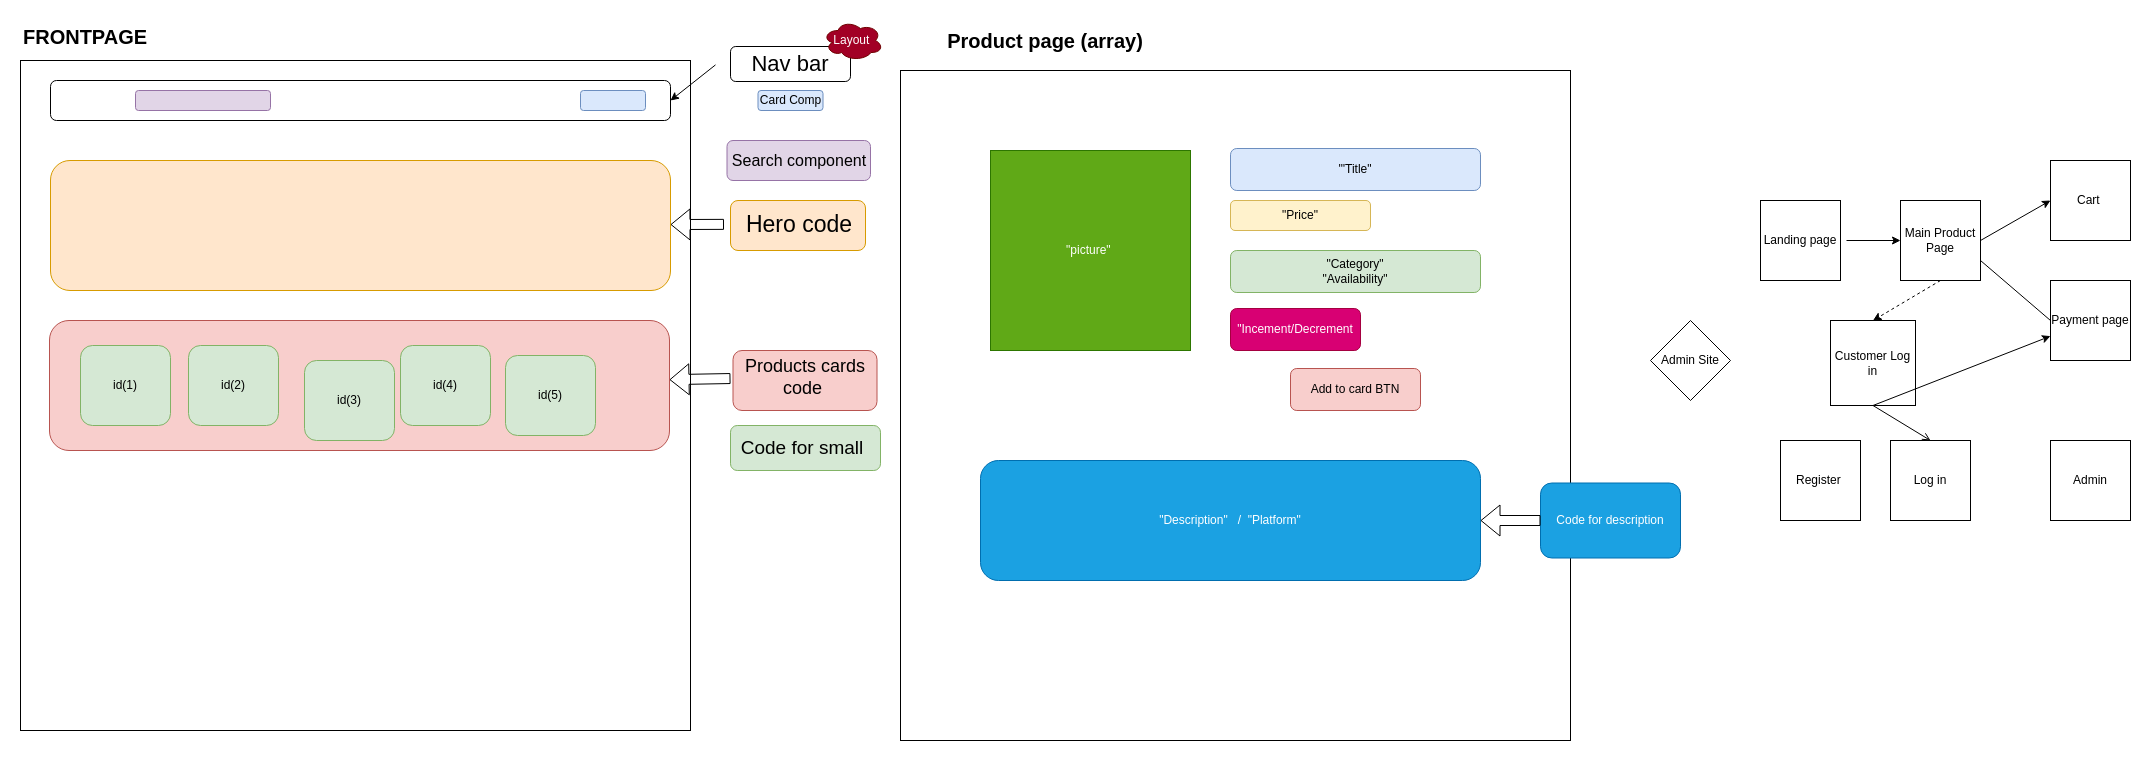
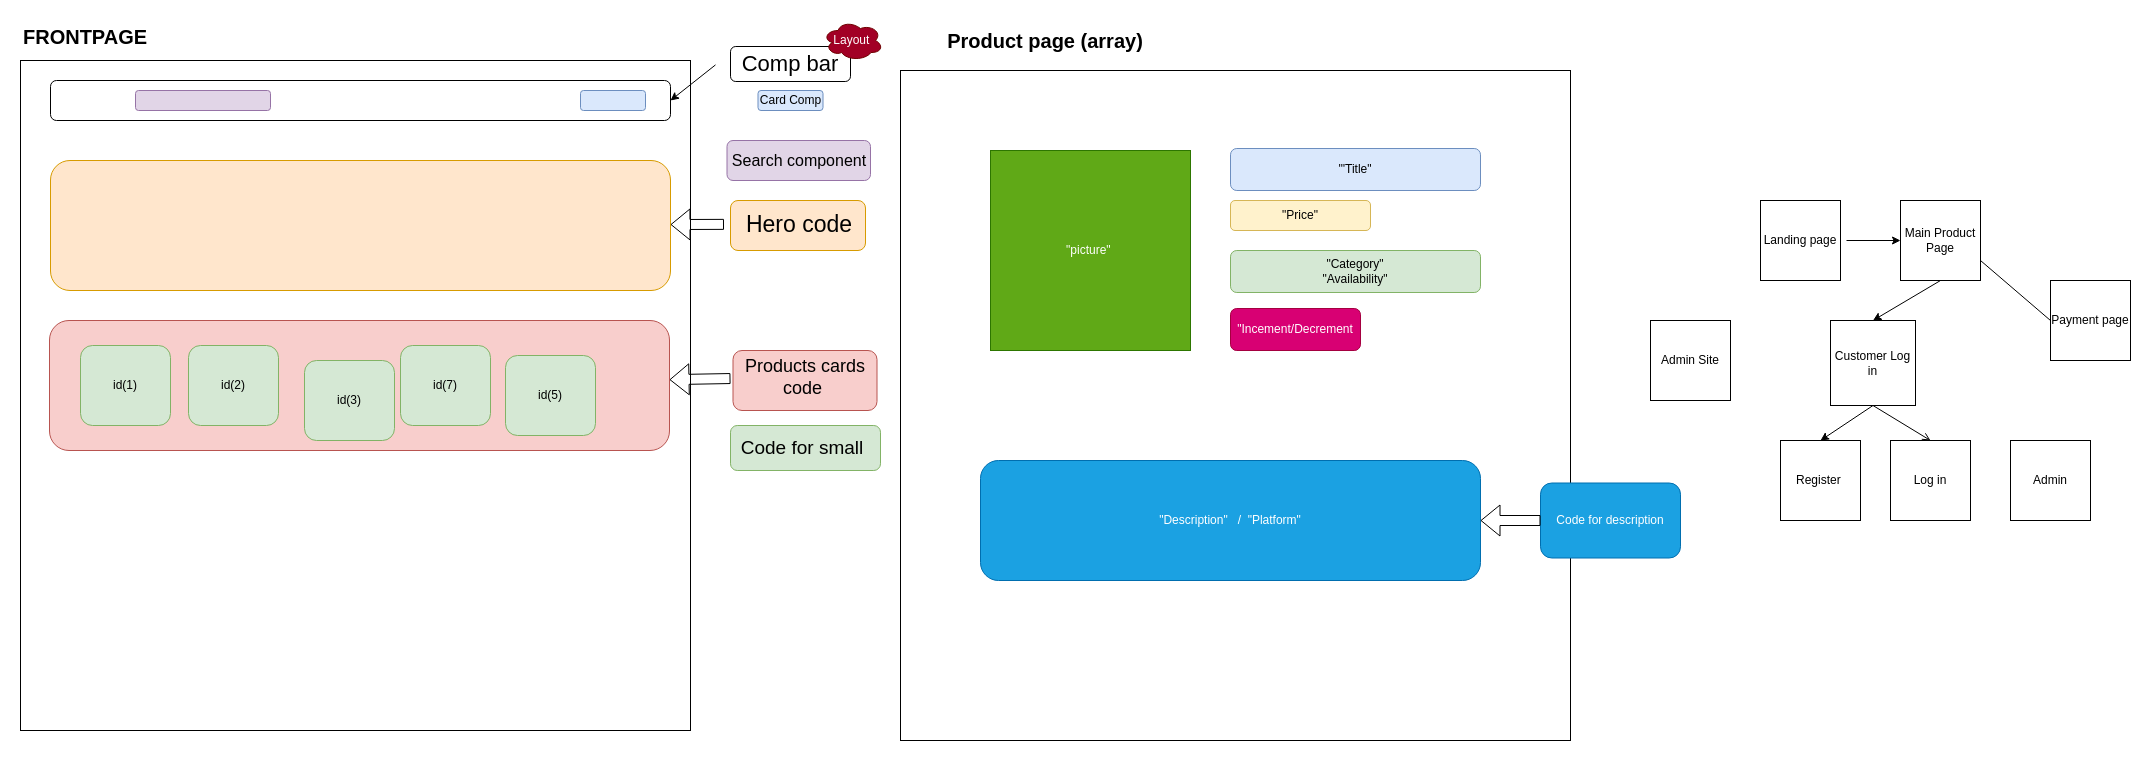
  <mxCell id="0" />
  <mxCell id="1" parent="0" />
  <mxCell id="2" value="&lt;span style=&quot;color: rgba(0 , 0 , 0 , 0) ; font-family: monospace ; font-size: 0px&quot;&gt;%3CmxGraphModel%3E%3Croot%3E%3CmxCell%20id%3D%220%22%2F%3E%3CmxCell%20id%3D%221%22%20parent%3D%220%22%2F%3E%3CmxCell%20id%3D%222%22%20value%3D%22%22%20style%3D%22rounded%3D1%3BwhiteSpace%3Dwrap%3Bhtml%3D1%3BfillColor%3D%23dae8fc%3BstrokeColor%3D%236c8ebf%3B%22%20vertex%3D%221%22%20parent%3D%221%22%3E%3CmxGeometry%20x%3D%22650%22%20y%3D%2290%22%20width%3D%2265%22%20height%3D%2220%22%20as%3D%22geometry%22%2F%3E%3C%2FmxCell%3E%3C%2Froot%3E%3C%2FmxGraphModel%3E&lt;/span&gt;" style="whiteSpace=wrap;html=1;aspect=fixed;" vertex="1" parent="1"><mxGeometry x="20" y="60" width="670" height="670" as="geometry" /></mxCell>
  <mxCell id="3" value="" style="rounded=1;whiteSpace=wrap;html=1;" vertex="1" parent="1"><mxGeometry x="50" y="80" width="620" height="40" as="geometry" /></mxCell>
  <mxCell id="4" value="" style="rounded=1;whiteSpace=wrap;html=1;" vertex="1" parent="1"><mxGeometry x="730" y="46" width="120" height="35" as="geometry" /></mxCell>
- <mxCell id="5" value="&lt;font style=&quot;font-size: 22px&quot;&gt;Nav bar&lt;/font&gt;" style="text;html=1;strokeColor=none;fillColor=none;align=center;verticalAlign=middle;whiteSpace=wrap;rounded=0;" vertex="1" parent="1"><mxGeometry x="715" y="48.75" width="150" height="31.25" as="geometry" /></mxCell>
+ <mxCell id="5" value="&lt;font style=&quot;font-size: 22px&quot;&gt;Comp bar&lt;/font&gt;" style="text;html=1;strokeColor=none;fillColor=none;align=center;verticalAlign=middle;whiteSpace=wrap;rounded=0;" vertex="1" parent="1"><mxGeometry x="715" y="48.75" width="150" height="31.25" as="geometry" /></mxCell>
  <mxCell id="6" value="" style="rounded=1;whiteSpace=wrap;html=1;fillColor=#ffe6cc;strokeColor=#d79b00;" vertex="1" parent="1"><mxGeometry x="50" y="160" width="620" height="130" as="geometry" /></mxCell>
  <mxCell id="7" value="" style="endArrow=classic;html=1;entryX=1;entryY=0.5;entryDx=0;entryDy=0;exitX=0;exitY=0.5;exitDx=0;exitDy=0;" edge="1" parent="1" source="5" target="3"><mxGeometry width="50" height="50" relative="1" as="geometry"><mxPoint x="730" y="100" as="sourcePoint" /><mxPoint x="420" y="400" as="targetPoint" /></mxGeometry></mxCell>
  <mxCell id="8" value="" style="rounded=1;whiteSpace=wrap;html=1;fillColor=#ffe6cc;strokeColor=#d79b00;" vertex="1" parent="1"><mxGeometry x="730" y="200" width="135" height="50" as="geometry" /></mxCell>
  <mxCell id="9" value="&lt;span style=&quot;font-size: 23px&quot;&gt;Hero code&lt;/span&gt;" style="text;html=1;strokeColor=none;fillColor=none;align=center;verticalAlign=middle;whiteSpace=wrap;rounded=0;" vertex="1" parent="1"><mxGeometry x="723.5" y="208" width="150" height="31.25" as="geometry" /></mxCell>
  <mxCell id="10" value="" style="shape=flexArrow;endArrow=classic;html=1;" edge="1" parent="1" source="9" target="6"><mxGeometry width="50" height="50" relative="1" as="geometry"><mxPoint x="470" y="300" as="sourcePoint" /><mxPoint x="520" y="250" as="targetPoint" /></mxGeometry></mxCell>
  <mxCell id="11" value="" style="rounded=1;whiteSpace=wrap;html=1;fillColor=#f8cecc;strokeColor=#b85450;" vertex="1" parent="1"><mxGeometry x="49" y="320" width="620" height="130" as="geometry" /></mxCell>
  <mxCell id="12" value="" style="rounded=1;whiteSpace=wrap;html=1;fillColor=#f8cecc;strokeColor=#b85450;" vertex="1" parent="1"><mxGeometry x="732.5" y="350" width="144" height="60" as="geometry" /></mxCell>
  <mxCell id="13" value="" style="shape=flexArrow;endArrow=classic;html=1;" edge="1" parent="1" source="14" target="11"><mxGeometry width="50" height="50" relative="1" as="geometry"><mxPoint x="720" y="370" as="sourcePoint" /><mxPoint x="670" y="380" as="targetPoint" /></mxGeometry></mxCell>
  <mxCell id="14" value="&lt;font style=&quot;font-size: 18px&quot;&gt;Products cards code&amp;nbsp;&lt;/font&gt;" style="text;html=1;strokeColor=none;fillColor=none;align=center;verticalAlign=middle;whiteSpace=wrap;rounded=0;" vertex="1" parent="1"><mxGeometry x="730" y="361" width="150" height="31.25" as="geometry" /></mxCell>
  <mxCell id="15" value="&lt;font style=&quot;font-size: 20px&quot;&gt;&lt;b&gt;FRONTPAGE&lt;/b&gt;&lt;/font&gt;" style="text;html=1;strokeColor=none;fillColor=none;align=center;verticalAlign=middle;whiteSpace=wrap;rounded=0;" vertex="1" parent="1"><mxGeometry x="35" y="26" width="100" height="20" as="geometry" /></mxCell>
  <mxCell id="16" value="id(1)" style="rounded=1;whiteSpace=wrap;html=1;fillColor=#d5e8d4;strokeColor=#82b366;" vertex="1" parent="1"><mxGeometry x="80" y="345" width="90" height="80" as="geometry" /></mxCell>
  <mxCell id="17" value="id(2)" style="rounded=1;whiteSpace=wrap;html=1;fillColor=#d5e8d4;strokeColor=#82b366;" vertex="1" parent="1"><mxGeometry x="188" y="345" width="90" height="80" as="geometry" /></mxCell>
  <mxCell id="18" value="id(3)" style="rounded=1;whiteSpace=wrap;html=1;fillColor=#d5e8d4;strokeColor=#82b366;" vertex="1" parent="1"><mxGeometry x="304" y="360" width="90" height="80" as="geometry" /></mxCell>
- <mxCell id="19" value="id(4)" style="rounded=1;whiteSpace=wrap;html=1;fillColor=#d5e8d4;strokeColor=#82b366;" vertex="1" parent="1"><mxGeometry x="400" y="345" width="90" height="80" as="geometry" /></mxCell>
+ <mxCell id="19" value="id(7)" style="rounded=1;whiteSpace=wrap;html=1;fillColor=#d5e8d4;strokeColor=#82b366;" vertex="1" parent="1"><mxGeometry x="400" y="345" width="90" height="80" as="geometry" /></mxCell>
  <mxCell id="20" value="id(5)" style="rounded=1;whiteSpace=wrap;html=1;fillColor=#d5e8d4;strokeColor=#82b366;" vertex="1" parent="1"><mxGeometry x="505" y="355" width="90" height="80" as="geometry" /></mxCell>
  <mxCell id="21" value="" style="rounded=1;whiteSpace=wrap;html=1;fillColor=#e1d5e7;strokeColor=#9673a6;" vertex="1" parent="1"><mxGeometry x="135" y="90" width="135" height="20" as="geometry" /></mxCell>
  <mxCell id="22" value="" style="rounded=1;whiteSpace=wrap;html=1;fillColor=#d5e8d4;strokeColor=#82b366;" vertex="1" parent="1"><mxGeometry x="730" y="425" width="150" height="45" as="geometry" /></mxCell>
  <mxCell id="23" value="&lt;font style=&quot;font-size: 19px&quot;&gt;Code for small&lt;/font&gt;" style="text;html=1;strokeColor=none;fillColor=none;align=center;verticalAlign=middle;whiteSpace=wrap;rounded=0;" vertex="1" parent="1"><mxGeometry x="726.5" y="431.88" width="150" height="31.25" as="geometry" /></mxCell>
  <mxCell id="24" value="" style="rounded=1;whiteSpace=wrap;html=1;fillColor=#e1d5e7;strokeColor=#9673a6;" vertex="1" parent="1"><mxGeometry x="726.5" y="140" width="143.5" height="40" as="geometry" /></mxCell>
  <mxCell id="25" value="&lt;font style=&quot;font-size: 16px&quot;&gt;Search component&lt;/font&gt;" style="text;html=1;strokeColor=none;fillColor=none;align=center;verticalAlign=middle;whiteSpace=wrap;rounded=0;" vertex="1" parent="1"><mxGeometry x="723.5" y="144.38" width="150" height="31.25" as="geometry" /></mxCell>
  <mxCell id="26" value="" style="rounded=1;whiteSpace=wrap;html=1;fillColor=#dae8fc;strokeColor=#6c8ebf;" vertex="1" parent="1"><mxGeometry x="580" y="90" width="65" height="20" as="geometry" /></mxCell>
  <mxCell id="27" value="Card Comp" style="rounded=1;whiteSpace=wrap;html=1;fillColor=#dae8fc;strokeColor=#6c8ebf;" vertex="1" parent="1"><mxGeometry x="757.5" y="90" width="65" height="20" as="geometry" /></mxCell>
  <mxCell id="28" value="Layout&amp;nbsp;" style="ellipse;shape=cloud;whiteSpace=wrap;html=1;fillColor=#a20025;strokeColor=#6F0000;fontColor=#ffffff;" vertex="1" parent="1"><mxGeometry x="822.5" y="20" width="60" height="40" as="geometry" /></mxCell>
  <mxCell id="29" value="&lt;span style=&quot;color: rgba(0 , 0 , 0 , 0) ; font-family: monospace ; font-size: 0px&quot;&gt;%3CmxGraphModel%3E%3Croot%3E%3CmxCell%20id%3D%220%22%2F%3E%3CmxCell%20id%3D%221%22%20parent%3D%220%22%2F%3E%3CmxCell%20id%3D%222%22%20value%3D%22%22%20style%3D%22rounded%3D1%3BwhiteSpace%3Dwrap%3Bhtml%3D1%3BfillColor%3D%23dae8fc%3BstrokeColor%3D%236c8ebf%3B%22%20vertex%3D%221%22%20parent%3D%221%22%3E%3CmxGeometry%20x%3D%22650%22%20y%3D%2290%22%20width%3D%2265%22%20height%3D%2220%22%20as%3D%22geometry%22%2F%3E%3C%2FmxCell%3E%3C%2Froot%3E%3C%2FmxGraphModel%3E&lt;/span&gt;" style="whiteSpace=wrap;html=1;aspect=fixed;" vertex="1" parent="1"><mxGeometry x="900" y="70" width="670" height="670" as="geometry" /></mxCell>
  <mxCell id="30" value="&quot;Description&quot; &amp;nbsp; / &amp;nbsp;&quot;Platform&quot;" style="rounded=1;whiteSpace=wrap;html=1;fillColor=#1ba1e2;strokeColor=#006EAF;fontColor=#ffffff;" vertex="1" parent="1"><mxGeometry x="980" y="460" width="500" height="120" as="geometry" /></mxCell>
  <mxCell id="31" value="Code for description" style="rounded=1;whiteSpace=wrap;html=1;fillColor=#1ba1e2;strokeColor=#006EAF;fontColor=#ffffff;" vertex="1" parent="1"><mxGeometry x="1540" y="482.5" width="140" height="75" as="geometry" /></mxCell>
  <mxCell id="32" value="" style="shape=flexArrow;endArrow=classic;html=1;entryX=1;entryY=0.5;entryDx=0;entryDy=0;" edge="1" parent="1" source="31" target="30"><mxGeometry width="50" height="50" relative="1" as="geometry"><mxPoint x="1350" y="470" as="sourcePoint" /><mxPoint x="1400" y="420" as="targetPoint" /></mxGeometry></mxCell>
  <mxCell id="33" value="&quot;picture&quot;&amp;nbsp;" style="whiteSpace=wrap;html=1;aspect=fixed;fillColor=#60a917;strokeColor=#2D7600;fontColor=#ffffff;" vertex="1" parent="1"><mxGeometry x="990" y="150" width="200" height="200" as="geometry" /></mxCell>
  <mxCell id="34" value="'&quot;Title&quot;" style="rounded=1;whiteSpace=wrap;html=1;fillColor=#dae8fc;strokeColor=#6c8ebf;" vertex="1" parent="1"><mxGeometry x="1230" y="148" width="250" height="42" as="geometry" /></mxCell>
  <mxCell id="35" value="&quot;Price&quot;" style="rounded=1;whiteSpace=wrap;html=1;fillColor=#fff2cc;strokeColor=#d6b656;" vertex="1" parent="1"><mxGeometry x="1230" y="200" width="140" height="30" as="geometry" /></mxCell>
  <mxCell id="36" value="&quot;Category&quot;&lt;br&gt;&quot;Availability&quot;&lt;br&gt;" style="rounded=1;whiteSpace=wrap;html=1;fillColor=#d5e8d4;strokeColor=#82b366;" vertex="1" parent="1"><mxGeometry x="1230" y="250" width="250" height="42" as="geometry" /></mxCell>
  <mxCell id="37" value="&quot;Incement/Decrement" style="rounded=1;whiteSpace=wrap;html=1;fillColor=#d80073;strokeColor=#A50040;fontColor=#ffffff;" vertex="1" parent="1"><mxGeometry x="1230" y="308" width="130" height="42" as="geometry" /></mxCell>
- <mxCell id="38" value="Add to card BTN" style="rounded=1;whiteSpace=wrap;html=1;fillColor=#f8cecc;strokeColor=#b85450;" vertex="1" parent="1"><mxGeometry x="1290" y="368" width="130" height="42" as="geometry" /></mxCell>
  <mxCell id="39" value="&lt;font style=&quot;font-size: 20px&quot;&gt;&lt;b&gt;Product page (&lt;/b&gt;&lt;/font&gt;&lt;span style=&quot;font-size: 20px&quot;&gt;&lt;b&gt;array)&lt;/b&gt;&lt;/span&gt;" style="text;html=1;strokeColor=none;fillColor=none;align=center;verticalAlign=middle;whiteSpace=wrap;rounded=0;" vertex="1" parent="1"><mxGeometry x="940" y="30" width="210" height="20" as="geometry" /></mxCell>
- <mxCell id="40" value="Admin Site" style="rhombus;whiteSpace=wrap;html=1;aspect=fixed;" vertex="1" parent="1"><mxGeometry x="1650" y="320" width="80" height="80" as="geometry" /></mxCell>
+ <mxCell id="40" value="Admin Site" style="whiteSpace=wrap;html=1;aspect=fixed;" vertex="1" parent="1"><mxGeometry x="1650" y="320" width="80" height="80" as="geometry" /></mxCell>
  <mxCell id="41" value="Main Product Page" style="whiteSpace=wrap;html=1;aspect=fixed;" vertex="1" parent="1"><mxGeometry x="1900" y="200" width="80" height="80" as="geometry" /></mxCell>
  <mxCell id="42" value="Payment page" style="whiteSpace=wrap;html=1;aspect=fixed;" vertex="1" parent="1"><mxGeometry x="2050" y="280" width="80" height="80" as="geometry" /></mxCell>
- <mxCell id="43" value="Cart&amp;nbsp;" style="whiteSpace=wrap;html=1;aspect=fixed;" vertex="1" parent="1"><mxGeometry x="2050" y="160" width="80" height="80" as="geometry" /></mxCell>
  <mxCell id="44" value="Landing page" style="whiteSpace=wrap;html=1;aspect=fixed;" vertex="1" parent="1"><mxGeometry x="1760" y="200" width="80" height="80" as="geometry" /></mxCell>
  <mxCell id="45" value="" style="endArrow=classic;html=1;entryX=0;entryY=0.5;entryDx=0;entryDy=0;" edge="1" parent="1" target="41"><mxGeometry width="50" height="50" relative="1" as="geometry"><mxPoint x="1846" y="240" as="sourcePoint" /><mxPoint x="1880" y="350" as="targetPoint" /></mxGeometry></mxCell>
- <mxCell id="46" value="" style="endArrow=classic;html=1;entryX=0;entryY=0.5;entryDx=0;entryDy=0;exitX=1;exitY=0.5;exitDx=0;exitDy=0;" edge="1" parent="1" source="41" target="43"><mxGeometry width="50" height="50" relative="1" as="geometry"><mxPoint x="1830" y="360" as="sourcePoint" /><mxPoint x="1880" y="310" as="targetPoint" /></mxGeometry></mxCell>
  <mxCell id="47" value="" style="endArrow=none;html=1;exitX=1;exitY=0.75;exitDx=0;exitDy=0;entryX=0;entryY=0.5;entryDx=0;entryDy=0;" edge="1" parent="1" source="41" target="42"><mxGeometry width="50" height="50" relative="1" as="geometry"><mxPoint x="1830" y="360" as="sourcePoint" /><mxPoint x="2040" y="320" as="targetPoint" /></mxGeometry></mxCell>
  <mxCell id="48" value="Customer Log in" style="whiteSpace=wrap;html=1;aspect=fixed;" vertex="1" parent="1"><mxGeometry x="1830" y="320" width="85" height="85" as="geometry" /></mxCell>
  <mxCell id="49" value="Register&amp;nbsp;" style="whiteSpace=wrap;html=1;aspect=fixed;" vertex="1" parent="1"><mxGeometry x="1780" y="440" width="80" height="80" as="geometry" /></mxCell>
- <mxCell id="50" value="" style="endArrow=classic;html=1;exitX=0.5;exitY=1;exitDx=0;exitDy=0;entryX=0.5;entryY=0;entryDx=0;entryDy=0;dashed=1;" edge="1" parent="1" source="41" target="48"><mxGeometry width="50" height="50" relative="1" as="geometry"><mxPoint x="1920" y="420" as="sourcePoint" /><mxPoint x="1970" y="370" as="targetPoint" /></mxGeometry></mxCell>
+ <mxCell id="50" value="" style="endArrow=classic;html=1;exitX=0.5;exitY=1;exitDx=0;exitDy=0;entryX=0.5;entryY=0;entryDx=0;entryDy=0;" edge="1" parent="1" source="41" target="48"><mxGeometry width="50" height="50" relative="1" as="geometry"><mxPoint x="1920" y="420" as="sourcePoint" /><mxPoint x="1970" y="370" as="targetPoint" /></mxGeometry></mxCell>
  <mxCell id="51" value="Log in" style="whiteSpace=wrap;html=1;aspect=fixed;" vertex="1" parent="1"><mxGeometry x="1890" y="440" width="80" height="80" as="geometry" /></mxCell>
  <mxCell id="52" value="" style="endArrow=open;html=1;exitX=0.5;exitY=1;exitDx=0;exitDy=0;entryX=0.5;entryY=0;entryDx=0;entryDy=0;" edge="1" parent="1" source="48" target="51"><mxGeometry width="50" height="50" relative="1" as="geometry"><mxPoint x="1920" y="490" as="sourcePoint" /><mxPoint x="1970" y="440" as="targetPoint" /></mxGeometry></mxCell>
- <mxCell id="53" value="" style="endArrow=classic;html=1;exitX=0.5;exitY=1;exitDx=0;exitDy=0;" edge="1" parent="1" source="48" target="42"><mxGeometry width="50" height="50" relative="1" as="geometry"><mxPoint x="1880" y="410" as="sourcePoint" /><mxPoint x="1970" y="440" as="targetPoint" /></mxGeometry></mxCell>
- <mxCell id="54" value="Admin" style="whiteSpace=wrap;html=1;aspect=fixed;" vertex="1" parent="1"><mxGeometry x="2050" y="440" width="80" height="80" as="geometry" /></mxCell>
+ <mxCell id="53" value="" style="endArrow=classic;html=1;entryX=0.5;entryY=0;entryDx=0;entryDy=0;exitX=0.5;exitY=1;exitDx=0;exitDy=0;" edge="1" parent="1" source="48" target="49"><mxGeometry width="50" height="50" relative="1" as="geometry"><mxPoint x="1880" y="410" as="sourcePoint" /><mxPoint x="1970" y="440" as="targetPoint" /></mxGeometry></mxCell>
+ <mxCell id="54" value="Admin" style="whiteSpace=wrap;html=1;aspect=fixed;" vertex="1" parent="1"><mxGeometry x="2010" y="440" width="80" height="80" as="geometry" /></mxCell>
